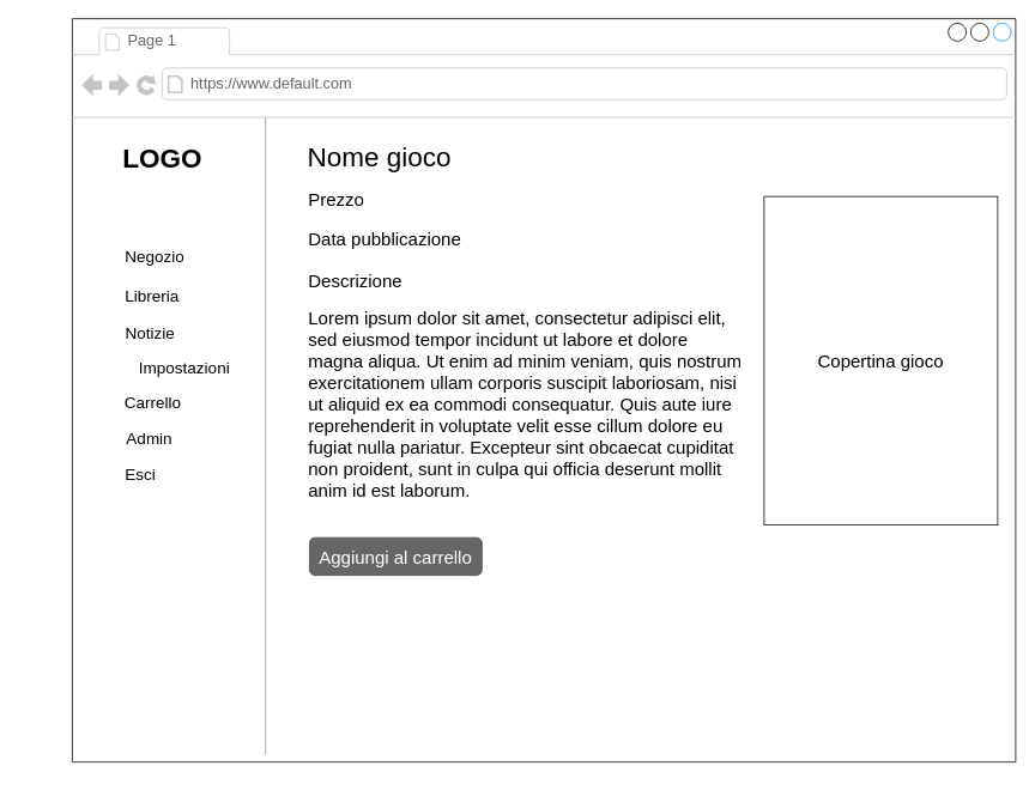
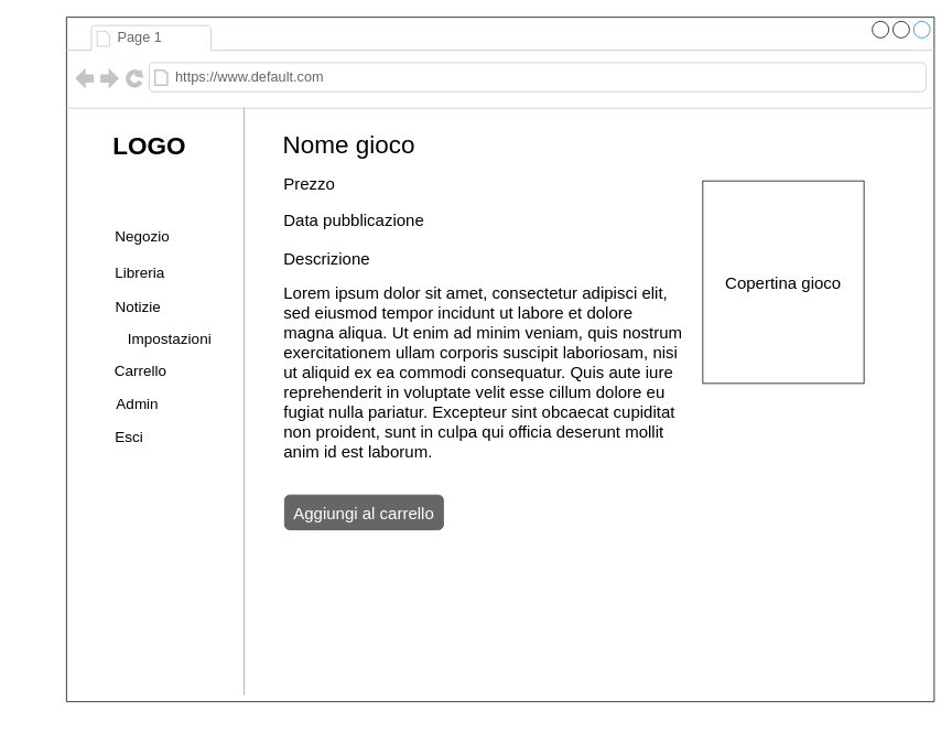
  <mxCell id="0" />
  <mxCell id="1" parent="0" />
  <mxCell id="2" value="" style="strokeWidth=1;shadow=0;dashed=0;align=center;html=1;shape=mxgraph.mockup.containers.browserWindow;rSize=0;mainText=,;recursiveResize=0;rounded=0;labelBackgroundColor=none;fontFamily=Verdana;fontSize=12;" parent="1" vertex="1"><mxGeometry x="80" y="20" width="1050" height="828" as="geometry" /></mxCell>
  <mxCell id="3" value="Page 1" style="strokeWidth=1;shadow=0;dashed=0;align=center;html=1;shape=mxgraph.mockup.containers.anchor;fontSize=17;fontColor=#666666;align=left;" parent="2" vertex="1"><mxGeometry x="60" y="12" width="110" height="26" as="geometry" /></mxCell>
  <mxCell id="4" value="https://www.default.com" style="strokeWidth=1;shadow=0;dashed=0;align=center;html=1;shape=mxgraph.mockup.containers.anchor;rSize=0;fontSize=17;fontColor=#666666;align=left;" parent="2" vertex="1"><mxGeometry x="130" y="60" width="250" height="26" as="geometry" /></mxCell>
  <mxCell id="5" value="&lt;font style=&quot;font-size: 30px&quot;&gt;LOGO&lt;/font&gt;" style="text;strokeColor=none;fillColor=none;html=1;fontSize=24;fontStyle=1;verticalAlign=middle;align=center;" parent="2" vertex="1"><mxGeometry x="50" y="135" width="100" height="40" as="geometry" /></mxCell>
  <mxCell id="6" value="&lt;span style=&quot;color: rgba(0 , 0 , 0 , 0) ; font-family: monospace ; font-size: 0px&quot;&gt;%3CmxGraphModel%3E%3Croot%3E%3CmxCell%20id%3D%220%22%2F%3E%3CmxCell%20id%3D%221%22%20parent%3D%220%22%2F%3E%3CmxCell%20id%3D%222%22%20value%3D%22%26lt%3Bfont%20style%3D%26quot%3Bfont-size%3A%2018px%26quot%3B%26gt%3BAdmin%26lt%3Bbr%26gt%3B%26lt%3B%2Ffont%26gt%3B%22%20style%3D%22text%3Bhtml%3D1%3BstrokeColor%3Dnone%3BfillColor%3Dnone%3Balign%3Dcenter%3BverticalAlign%3Dmiddle%3BwhiteSpace%3Dwrap%3Brounded%3D0%3BfontSize%3D31%3B%22%20vertex%3D%221%22%20parent%3D%221%22%3E%3CmxGeometry%20x%3D%22100%22%20y%3D%22425%22%20width%3D%2260%22%20height%3D%2230%22%20as%3D%22geometry%22%2F%3E%3C%2FmxCell%3E%3C%2Froot%3E%3C%2FmxGraphModel%3E&lt;/span&gt;" style="verticalLabelPosition=bottom;shadow=0;dashed=0;align=center;html=1;verticalAlign=top;strokeWidth=1;shape=mxgraph.mockup.markup.line;strokeColor=#999999;direction=north;fontSize=31;fillColor=default;" parent="2" vertex="1"><mxGeometry x="-60" y="110" width="550" height="710" as="geometry" /></mxCell>
  <mxCell id="7" value="&lt;font style=&quot;font-size: 18px&quot;&gt;Negozio&lt;br&gt;&lt;br&gt;&lt;/font&gt;" style="text;html=1;strokeColor=none;fillColor=none;align=center;verticalAlign=middle;whiteSpace=wrap;rounded=0;fontSize=31;" parent="2" vertex="1"><mxGeometry x="62" y="265" width="60" height="30" as="geometry" /></mxCell>
  <mxCell id="8" value="&lt;font style=&quot;font-size: 18px&quot;&gt;Libreria&lt;br&gt;&lt;/font&gt;" style="text;html=1;strokeColor=none;fillColor=none;align=center;verticalAlign=middle;whiteSpace=wrap;rounded=0;fontSize=31;" parent="2" vertex="1"><mxGeometry x="59" y="290" width="60" height="30" as="geometry" /></mxCell>
  <mxCell id="9" value="&lt;font style=&quot;font-size: 18px&quot;&gt;Notizie&lt;br&gt;&lt;/font&gt;" style="text;html=1;strokeColor=none;fillColor=none;align=center;verticalAlign=middle;whiteSpace=wrap;rounded=0;fontSize=31;" parent="2" vertex="1"><mxGeometry x="57" y="331" width="60" height="30" as="geometry" /></mxCell>
  <mxCell id="10" value="&lt;font style=&quot;font-size: 18px&quot;&gt;Impostazioni&lt;br&gt;&lt;/font&gt;" style="text;html=1;strokeColor=none;fillColor=none;align=center;verticalAlign=middle;whiteSpace=wrap;rounded=0;fontSize=31;" parent="2" vertex="1"><mxGeometry x="95" y="370" width="60" height="30" as="geometry" /></mxCell>
  <mxCell id="11" value="&lt;font style=&quot;font-size: 18px&quot;&gt;Carrello&lt;br&gt;&lt;/font&gt;" style="text;html=1;strokeColor=none;fillColor=none;align=center;verticalAlign=middle;whiteSpace=wrap;rounded=0;fontSize=31;" parent="2" vertex="1"><mxGeometry x="60" y="408" width="60" height="30" as="geometry" /></mxCell>
  <mxCell id="12" value="&lt;font style=&quot;font-size: 18px&quot;&gt;Admin&lt;br&gt;&lt;/font&gt;" style="text;html=1;strokeColor=none;fillColor=none;align=center;verticalAlign=middle;whiteSpace=wrap;rounded=0;fontSize=31;" parent="2" vertex="1"><mxGeometry x="56" y="448" width="60" height="30" as="geometry" /></mxCell>
  <mxCell id="13" value="&lt;font style=&quot;font-size: 18px&quot;&gt;Esci&lt;br&gt;&lt;/font&gt;" style="text;html=1;strokeColor=none;fillColor=none;align=center;verticalAlign=middle;whiteSpace=wrap;rounded=0;fontSize=31;" parent="2" vertex="1"><mxGeometry x="46" y="488" width="60" height="30" as="geometry" /></mxCell>
  <mxCell id="14" style="edgeStyle=orthogonalEdgeStyle;rounded=0;orthogonalLoop=1;jettySize=auto;html=1;exitX=0.5;exitY=1;exitDx=0;exitDy=0;fontSize=18;" parent="2" source="10" target="10" edge="1"><mxGeometry relative="1" as="geometry" /></mxCell>
- <mxCell id="15" value="Copertina gioco" style="rounded=0;whiteSpace=wrap;html=1;fontSize=20;" vertex="1" parent="2"><mxGeometry x="770" y="198" width="260" height="366" as="geometry" /></mxCell>
+ <mxCell id="15" value="Copertina gioco" style="rounded=0;whiteSpace=wrap;html=1;fontSize=20;" vertex="1" parent="2"><mxGeometry x="770" y="198" width="195" height="245" as="geometry" /></mxCell>
  <mxCell id="16" value="Nome gioco" style="text;html=1;strokeColor=none;fillColor=none;align=center;verticalAlign=middle;whiteSpace=wrap;rounded=0;fontSize=30;" vertex="1" parent="2"><mxGeometry x="237" y="99" width="210" height="110" as="geometry" /></mxCell>
  <mxCell id="17" value="&lt;font style=&quot;font-size: 20px&quot;&gt;Prezzo&lt;/font&gt;" style="text;html=1;strokeColor=none;fillColor=none;align=center;verticalAlign=middle;whiteSpace=wrap;rounded=0;" vertex="1" parent="2"><mxGeometry x="264" y="186" width="60" height="30" as="geometry" /></mxCell>
  <mxCell id="18" value="&lt;h1&gt;&lt;font style=&quot;font-size: 20px ; font-weight: normal&quot;&gt;Descrizione&lt;/font&gt;&lt;/h1&gt;&lt;p&gt;&lt;span style=&quot;box-sizing: border-box ; text-align: justify&quot;&gt;&lt;font style=&quot;font-size: 20px&quot;&gt;Lorem ipsum dolor sit amet, consectetur adipisci elit, sed eiusmod tempor incidunt ut labore et dolore magna aliqua. Ut enim ad minim veniam, quis nostrum exercitationem ullam corporis suscipit laboriosam, nisi ut aliquid ex ea commodi consequatur. Quis aute iure reprehenderit in voluptate velit esse cillum dolore eu fugiat nulla pariatur. Excepteur sint obcaecat cupiditat non proident, sunt in culpa qui officia deserunt mollit anim id est laborum.&lt;/font&gt;&lt;/span&gt;&lt;br&gt;&lt;/p&gt;" style="text;html=1;strokeColor=none;fillColor=none;spacing=5;spacingTop=-20;whiteSpace=wrap;overflow=hidden;rounded=0;" vertex="1" parent="2"><mxGeometry x="258" y="271" width="492" height="355" as="geometry" /></mxCell>
  <mxCell id="19" value="&lt;font style=&quot;font-size: 20px&quot;&gt;Data pubblicazione&lt;/font&gt;" style="text;html=1;strokeColor=none;fillColor=none;align=center;verticalAlign=middle;whiteSpace=wrap;rounded=0;" vertex="1" parent="2"><mxGeometry x="237" y="230" width="222" height="30" as="geometry" /></mxCell>
  <mxCell id="20" value="&lt;font style=&quot;font-size: 20px&quot;&gt;Aggiungi al carrello&lt;/font&gt;" style="rounded=1;html=1;shadow=0;dashed=0;whiteSpace=wrap;fontSize=10;fillColor=#666666;align=center;strokeColor=#4D4D4D;fontColor=#ffffff;" vertex="1" parent="2"><mxGeometry x="264" y="578" width="192" height="42" as="geometry" /></mxCell>
